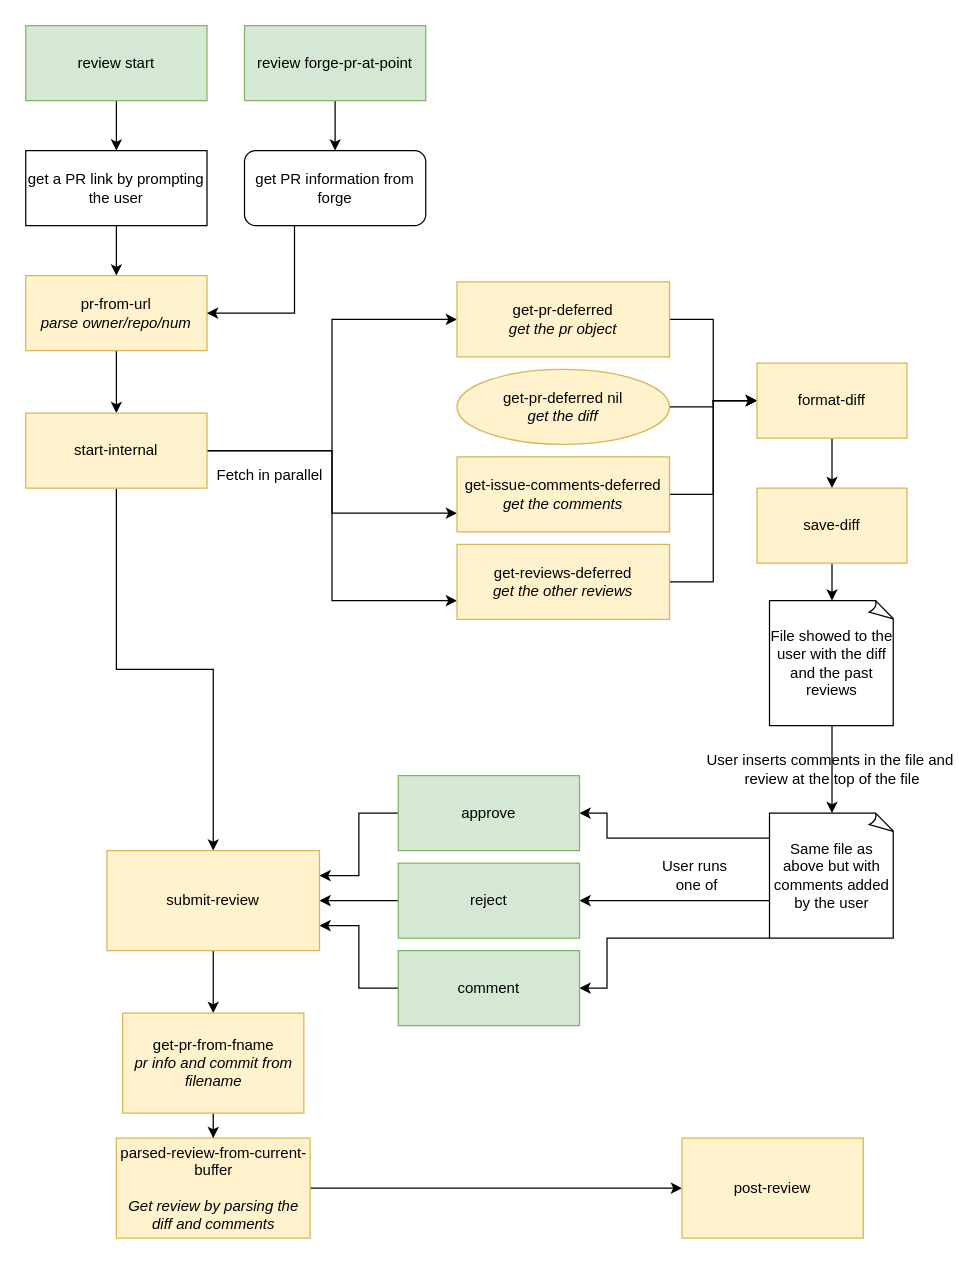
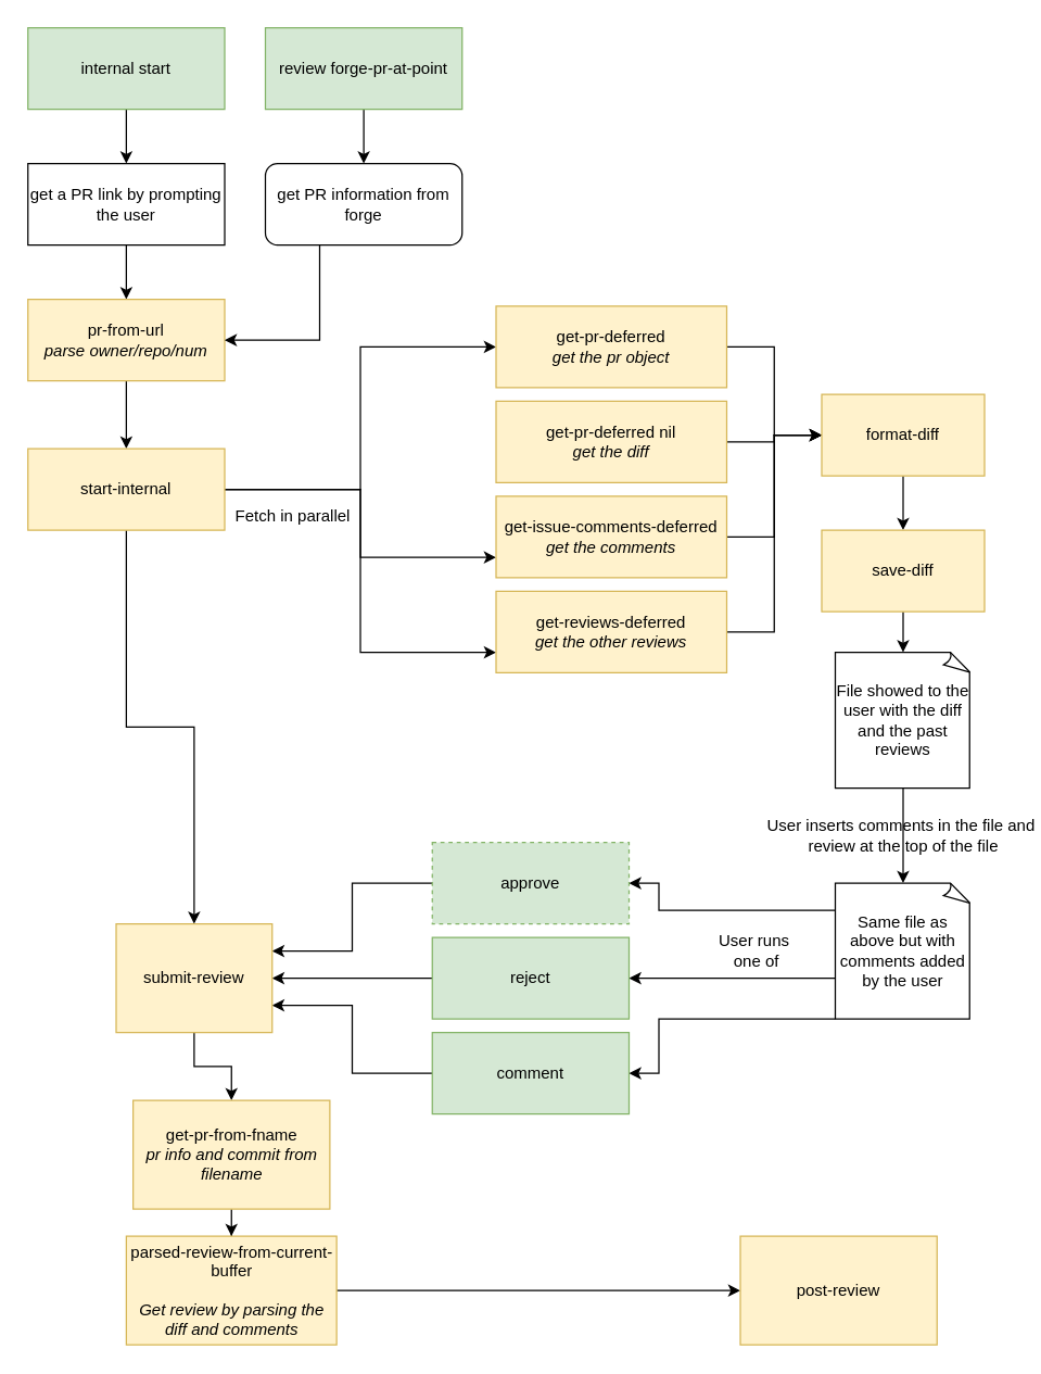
  <mxCell id="0" />
  <mxCell id="1" parent="0" />
  <mxCell id="2" style="edgeStyle=orthogonalEdgeStyle;rounded=0;orthogonalLoop=1;jettySize=auto;html=1;startArrow=none;startFill=0;fontSize=12;" parent="1" source="3" target="5" edge="1"><mxGeometry relative="1" as="geometry" /></mxCell>
- <mxCell id="3" value="&lt;span&gt;review start&lt;/span&gt;" style="rounded=0;whiteSpace=wrap;html=1;comic=0;fontSize=12;align=center;labelBackgroundColor=none;fillColor=#d5e8d4;strokeColor=#82b366;" parent="1" vertex="1"><mxGeometry x="20" y="20" width="145" height="60" as="geometry" /></mxCell>
+ <mxCell id="3" value="&lt;span&gt;internal start&lt;/span&gt;" style="rounded=0;whiteSpace=wrap;html=1;comic=0;fontSize=12;align=center;labelBackgroundColor=none;fillColor=#d5e8d4;strokeColor=#82b366;" parent="1" vertex="1"><mxGeometry x="20" y="20" width="145" height="60" as="geometry" /></mxCell>
  <mxCell id="4" style="edgeStyle=orthogonalEdgeStyle;rounded=0;orthogonalLoop=1;jettySize=auto;html=1;startArrow=none;startFill=0;fontSize=12;" parent="1" source="5" target="7" edge="1"><mxGeometry relative="1" as="geometry" /></mxCell>
  <mxCell id="5" value="get a PR link by prompting the user" style="rounded=0;whiteSpace=wrap;html=1;comic=0;fontSize=12;align=center;" parent="1" vertex="1"><mxGeometry x="20" y="120" width="145" height="60" as="geometry" /></mxCell>
  <mxCell id="6" style="edgeStyle=orthogonalEdgeStyle;rounded=0;orthogonalLoop=1;jettySize=auto;html=1;entryX=0.5;entryY=0;entryDx=0;entryDy=0;startArrow=none;startFill=0;fontSize=12;labelBackgroundColor=none;" parent="1" source="7" target="12" edge="1"><mxGeometry relative="1" as="geometry" /></mxCell>
  <mxCell id="7" value="&lt;span style=&quot;&quot;&gt;pr-from-url&lt;/span&gt;&lt;br&gt;&lt;i&gt;parse owner/repo/num&lt;/i&gt;" style="rounded=0;whiteSpace=wrap;html=1;comic=0;fontSize=12;align=center;labelBackgroundColor=none;fillColor=#fff2cc;strokeColor=#d6b656;" parent="1" vertex="1"><mxGeometry x="20" y="220" width="145" height="60" as="geometry" /></mxCell>
  <mxCell id="8" style="edgeStyle=orthogonalEdgeStyle;rounded=0;orthogonalLoop=1;jettySize=auto;html=1;entryX=0;entryY=0.5;entryDx=0;entryDy=0;startArrow=none;startFill=0;fontSize=12;labelBackgroundColor=none;" parent="1" source="12" target="14" edge="1"><mxGeometry relative="1" as="geometry" /></mxCell>
  <mxCell id="9" style="edgeStyle=orthogonalEdgeStyle;rounded=0;orthogonalLoop=1;jettySize=auto;html=1;startArrow=none;startFill=0;fontSize=12;labelBackgroundColor=none;" parent="1" source="12" target="38" edge="1"><mxGeometry relative="1" as="geometry" /></mxCell>
  <mxCell id="10" style="edgeStyle=orthogonalEdgeStyle;rounded=0;orthogonalLoop=1;jettySize=auto;html=1;entryX=0;entryY=0.75;entryDx=0;entryDy=0;startArrow=none;startFill=0;fontSize=12;labelBackgroundColor=none;" parent="1" source="12" target="18" edge="1"><mxGeometry relative="1" as="geometry" /></mxCell>
  <mxCell id="11" value="Fetch in parallel" style="edgeStyle=orthogonalEdgeStyle;rounded=0;orthogonalLoop=1;jettySize=auto;html=1;entryX=0;entryY=0.75;entryDx=0;entryDy=0;startArrow=none;startFill=0;fontSize=12;labelBackgroundColor=none;" parent="1" source="12" target="20" edge="1"><mxGeometry x="-0.688" y="-20" relative="1" as="geometry"><mxPoint as="offset" /></mxGeometry></mxCell>
  <mxCell id="12" value="&lt;span style=&quot;&quot;&gt;start-internal&lt;/span&gt;" style="rounded=0;whiteSpace=wrap;html=1;comic=0;fontSize=12;align=center;labelBackgroundColor=none;fillColor=#fff2cc;strokeColor=#d6b656;" parent="1" vertex="1"><mxGeometry x="20" y="330" width="145" height="60" as="geometry" /></mxCell>
  <mxCell id="13" style="edgeStyle=orthogonalEdgeStyle;rounded=0;orthogonalLoop=1;jettySize=auto;html=1;entryX=0;entryY=0.5;entryDx=0;entryDy=0;startArrow=none;startFill=0;fontSize=12;labelBackgroundColor=none;" parent="1" source="14" target="22" edge="1"><mxGeometry relative="1" as="geometry" /></mxCell>
  <mxCell id="14" value="&lt;span style=&quot;&quot;&gt;get-pr-deferred&lt;/span&gt;&lt;br&gt;&lt;i&gt;get the pr object&lt;/i&gt;" style="rounded=0;whiteSpace=wrap;html=1;comic=0;fontSize=12;align=center;labelBackgroundColor=none;fillColor=#fff2cc;strokeColor=#d6b656;" parent="1" vertex="1"><mxGeometry x="365" y="225" width="170" height="60" as="geometry" /></mxCell>
  <mxCell id="15" style="edgeStyle=orthogonalEdgeStyle;rounded=0;orthogonalLoop=1;jettySize=auto;html=1;entryX=0;entryY=0.5;entryDx=0;entryDy=0;startArrow=none;startFill=0;fontSize=12;labelBackgroundColor=none;" parent="1" source="16" target="22" edge="1"><mxGeometry relative="1" as="geometry" /></mxCell>
- <mxCell id="16" value="&lt;span style=&quot;&quot;&gt;get-pr-deferred nil&lt;/span&gt;&lt;br&gt;&lt;i&gt;get the diff&lt;/i&gt;" style="ellipse;whiteSpace=wrap;html=1;comic=0;fontSize=12;align=center;labelBackgroundColor=none;fillColor=#fff2cc;strokeColor=#d6b656;" parent="1" vertex="1"><mxGeometry x="365" y="295" width="170" height="60" as="geometry" /></mxCell>
+ <mxCell id="16" value="&lt;span style=&quot;&quot;&gt;get-pr-deferred nil&lt;/span&gt;&lt;br&gt;&lt;i&gt;get the diff&lt;/i&gt;" style="rounded=0;whiteSpace=wrap;html=1;comic=0;fontSize=12;align=center;labelBackgroundColor=none;fillColor=#fff2cc;strokeColor=#d6b656;" parent="1" vertex="1"><mxGeometry x="365" y="295" width="170" height="60" as="geometry" /></mxCell>
  <mxCell id="17" style="edgeStyle=orthogonalEdgeStyle;rounded=0;orthogonalLoop=1;jettySize=auto;html=1;entryX=0;entryY=0.5;entryDx=0;entryDy=0;startArrow=none;startFill=0;fontSize=12;labelBackgroundColor=none;" parent="1" source="18" target="22" edge="1"><mxGeometry relative="1" as="geometry" /></mxCell>
  <mxCell id="18" value="&lt;span style=&quot;&quot;&gt;get-issue-comments-deferred&lt;/span&gt;&lt;br&gt;&lt;i&gt;get the comments&lt;/i&gt;" style="rounded=0;whiteSpace=wrap;html=1;comic=0;fontSize=12;align=center;labelBackgroundColor=none;fillColor=#fff2cc;strokeColor=#d6b656;" parent="1" vertex="1"><mxGeometry x="365" y="365" width="170" height="60" as="geometry" /></mxCell>
  <mxCell id="19" style="edgeStyle=orthogonalEdgeStyle;rounded=0;orthogonalLoop=1;jettySize=auto;html=1;entryX=0;entryY=0.5;entryDx=0;entryDy=0;startArrow=none;startFill=0;fontSize=12;labelBackgroundColor=none;" parent="1" source="20" target="22" edge="1"><mxGeometry relative="1" as="geometry" /></mxCell>
  <mxCell id="20" value="&lt;span style=&quot;&quot;&gt;get-reviews-deferred&lt;/span&gt;&lt;br&gt;&lt;i&gt;get the other reviews&lt;/i&gt;" style="rounded=0;whiteSpace=wrap;html=1;comic=0;fontSize=12;align=center;labelBackgroundColor=none;fillColor=#fff2cc;strokeColor=#d6b656;" parent="1" vertex="1"><mxGeometry x="365" y="435" width="170" height="60" as="geometry" /></mxCell>
  <mxCell id="21" style="edgeStyle=orthogonalEdgeStyle;rounded=0;orthogonalLoop=1;jettySize=auto;html=1;entryX=0.5;entryY=0;entryDx=0;entryDy=0;labelBackgroundColor=none;startArrow=none;startFill=0;fontSize=12;" parent="1" source="22" target="24" edge="1"><mxGeometry relative="1" as="geometry" /></mxCell>
  <mxCell id="22" value="&lt;span style=&quot;&quot;&gt;format-diff&lt;/span&gt;" style="rounded=0;whiteSpace=wrap;html=1;comic=0;fontSize=12;align=center;labelBackgroundColor=none;fillColor=#fff2cc;strokeColor=#d6b656;" parent="1" vertex="1"><mxGeometry x="605" y="290" width="120" height="60" as="geometry" /></mxCell>
  <mxCell id="23" style="edgeStyle=orthogonalEdgeStyle;rounded=0;orthogonalLoop=1;jettySize=auto;html=1;startArrow=none;startFill=0;fontSize=12;entryX=0.5;entryY=0;entryDx=0;entryDy=0;entryPerimeter=0;labelBackgroundColor=none;" parent="1" source="24" target="26" edge="1"><mxGeometry relative="1" as="geometry"><mxPoint x="665" y="280" as="targetPoint" /></mxGeometry></mxCell>
  <mxCell id="24" value="&lt;span style=&quot;&quot;&gt;save-diff&lt;/span&gt;" style="rounded=0;whiteSpace=wrap;html=1;comic=0;fontSize=12;align=center;labelBackgroundColor=none;fillColor=#fff2cc;strokeColor=#d6b656;" parent="1" vertex="1"><mxGeometry x="605" y="390" width="120" height="60" as="geometry" /></mxCell>
  <mxCell id="25" value="User inserts comments in the file and&amp;nbsp;&lt;br&gt;review at the top of the file" style="edgeStyle=orthogonalEdgeStyle;rounded=0;orthogonalLoop=1;jettySize=auto;html=1;startArrow=none;startFill=0;fontSize=12;labelBackgroundColor=none;" parent="1" source="26" edge="1"><mxGeometry relative="1" as="geometry"><mxPoint x="665" y="650" as="targetPoint" /></mxGeometry></mxCell>
  <mxCell id="26" value="File showed to the user with the diff and the past reviews" style="whiteSpace=wrap;html=1;shape=mxgraph.basic.document;comic=0;fontSize=12;align=center;labelBackgroundColor=none;" parent="1" vertex="1"><mxGeometry x="615" y="480" width="100" height="100" as="geometry" /></mxCell>
  <mxCell id="27" style="edgeStyle=orthogonalEdgeStyle;rounded=0;orthogonalLoop=1;jettySize=auto;html=1;entryX=1;entryY=0.5;entryDx=0;entryDy=0;labelBackgroundColor=none;startArrow=none;startFill=0;fontSize=12;" parent="1" source="30" target="32" edge="1"><mxGeometry relative="1" as="geometry"><Array as="points"><mxPoint x="485" y="670" /><mxPoint x="485" y="650" /></Array></mxGeometry></mxCell>
  <mxCell id="28" style="edgeStyle=orthogonalEdgeStyle;rounded=0;orthogonalLoop=1;jettySize=auto;html=1;entryX=1;entryY=0.5;entryDx=0;entryDy=0;labelBackgroundColor=none;startArrow=none;startFill=0;fontSize=12;" parent="1" source="30" target="34" edge="1"><mxGeometry relative="1" as="geometry"><Array as="points"><mxPoint x="545" y="720" /><mxPoint x="545" y="720" /></Array></mxGeometry></mxCell>
  <mxCell id="29" value="User runs&lt;br&gt;&amp;nbsp;one of" style="edgeStyle=orthogonalEdgeStyle;rounded=0;orthogonalLoop=1;jettySize=auto;html=1;entryX=1;entryY=0.5;entryDx=0;entryDy=0;labelBackgroundColor=none;startArrow=none;startFill=0;fontSize=12;" parent="1" source="30" target="36" edge="1"><mxGeometry x="-0.375" y="-50" relative="1" as="geometry"><Array as="points"><mxPoint x="485" y="750" /><mxPoint x="485" y="790" /></Array><mxPoint as="offset" /></mxGeometry></mxCell>
  <mxCell id="30" value="Same file as above but with comments added by the user" style="whiteSpace=wrap;html=1;shape=mxgraph.basic.document;comic=0;fontSize=12;align=center;labelBackgroundColor=none;" parent="1" vertex="1"><mxGeometry x="615" y="650" width="100" height="100" as="geometry" /></mxCell>
  <mxCell id="31" style="edgeStyle=orthogonalEdgeStyle;rounded=0;orthogonalLoop=1;jettySize=auto;html=1;entryX=1;entryY=0.25;entryDx=0;entryDy=0;labelBackgroundColor=none;startArrow=none;startFill=0;fontSize=12;" parent="1" source="32" target="38" edge="1"><mxGeometry relative="1" as="geometry" /></mxCell>
- <mxCell id="32" value="&lt;span style=&quot;&quot;&gt;approve&lt;/span&gt;" style="rounded=0;whiteSpace=wrap;html=1;comic=0;fontSize=12;align=center;labelBackgroundColor=none;fillColor=#d5e8d4;strokeColor=#82b366;" parent="1" vertex="1"><mxGeometry x="318" y="620" width="145" height="60" as="geometry" /></mxCell>
+ <mxCell id="32" value="&lt;span style=&quot;&quot;&gt;approve&lt;/span&gt;" style="rounded=0;whiteSpace=wrap;html=1;comic=0;fontSize=12;align=center;labelBackgroundColor=none;fillColor=#d5e8d4;strokeColor=#82b366;dashed=1;" parent="1" vertex="1"><mxGeometry x="318" y="620" width="145" height="60" as="geometry" /></mxCell>
  <mxCell id="33" style="edgeStyle=orthogonalEdgeStyle;rounded=0;orthogonalLoop=1;jettySize=auto;html=1;entryX=1;entryY=0.5;entryDx=0;entryDy=0;labelBackgroundColor=none;startArrow=none;startFill=0;fontSize=12;" parent="1" source="34" target="38" edge="1"><mxGeometry relative="1" as="geometry" /></mxCell>
  <mxCell id="34" value="reject" style="rounded=0;whiteSpace=wrap;html=1;comic=0;fontSize=12;align=center;fillColor=#d5e8d4;strokeColor=#82b366;labelBackgroundColor=none;" parent="1" vertex="1"><mxGeometry x="318" y="690" width="145" height="60" as="geometry" /></mxCell>
  <mxCell id="35" style="edgeStyle=orthogonalEdgeStyle;rounded=0;orthogonalLoop=1;jettySize=auto;html=1;entryX=1;entryY=0.75;entryDx=0;entryDy=0;labelBackgroundColor=none;startArrow=none;startFill=0;fontSize=12;" parent="1" source="36" target="38" edge="1"><mxGeometry relative="1" as="geometry" /></mxCell>
  <mxCell id="36" value="comment" style="rounded=0;whiteSpace=wrap;html=1;comic=0;fontSize=12;align=center;labelBackgroundColor=none;fillColor=#d5e8d4;strokeColor=#82b366;" parent="1" vertex="1"><mxGeometry x="318" y="760" width="145" height="60" as="geometry" /></mxCell>
  <mxCell id="37" style="edgeStyle=orthogonalEdgeStyle;rounded=0;orthogonalLoop=1;jettySize=auto;html=1;labelBackgroundColor=none;startArrow=none;startFill=0;fontSize=12;" parent="1" source="38" target="40" edge="1"><mxGeometry relative="1" as="geometry" /></mxCell>
- <mxCell id="38" value="submit-review" style="rounded=0;whiteSpace=wrap;html=1;comic=0;fontSize=12;align=center;labelBackgroundColor=none;fillColor=#fff2cc;strokeColor=#d6b656;" parent="1" vertex="1"><mxGeometry x="85" y="680" width="170" height="80" as="geometry" /></mxCell>
+ <mxCell id="38" value="submit-review" style="rounded=0;whiteSpace=wrap;html=1;comic=0;fontSize=12;align=center;labelBackgroundColor=none;fillColor=#fff2cc;strokeColor=#d6b656;" parent="1" vertex="1"><mxGeometry x="85" y="680" width="115" height="80" as="geometry" /></mxCell>
  <mxCell id="39" style="edgeStyle=orthogonalEdgeStyle;rounded=0;orthogonalLoop=1;jettySize=auto;html=1;labelBackgroundColor=none;startArrow=none;startFill=0;fontSize=12;" parent="1" source="40" target="42" edge="1"><mxGeometry relative="1" as="geometry" /></mxCell>
  <mxCell id="40" value="&lt;span&gt;get-pr-from-fname&lt;br&gt;&lt;i&gt;pr info and commit from filename&lt;/i&gt;&lt;br&gt;&lt;/span&gt;" style="rounded=0;whiteSpace=wrap;html=1;comic=0;fontSize=12;align=center;labelBackgroundColor=none;fillColor=#fff2cc;strokeColor=#d6b656;" parent="1" vertex="1"><mxGeometry x="97.5" y="810" width="145" height="80" as="geometry" /></mxCell>
  <mxCell id="41" style="edgeStyle=orthogonalEdgeStyle;rounded=0;orthogonalLoop=1;jettySize=auto;html=1;labelBackgroundColor=none;startArrow=none;startFill=0;fontSize=12;entryX=0;entryY=0.5;entryDx=0;entryDy=0;" parent="1" source="42" edge="1" target="43"><mxGeometry relative="1" as="geometry"><mxPoint x="355" y="950" as="targetPoint" /></mxGeometry></mxCell>
  <mxCell id="42" value="&lt;span&gt;parsed-review-from-current-buffer&lt;br&gt;&lt;br&gt;&lt;i&gt;Get review by parsing the diff and comments&lt;/i&gt;&lt;br&gt;&lt;/span&gt;" style="rounded=0;whiteSpace=wrap;html=1;comic=0;fontSize=12;align=center;labelBackgroundColor=none;fillColor=#fff2cc;strokeColor=#d6b656;" parent="1" vertex="1"><mxGeometry x="92.5" y="910" width="155" height="80" as="geometry" /></mxCell>
  <mxCell id="43" value="&lt;span&gt;post-review&lt;br&gt;&lt;/span&gt;" style="rounded=0;whiteSpace=wrap;html=1;comic=0;fontSize=12;align=center;labelBackgroundColor=none;fillColor=#fff2cc;strokeColor=#d6b656;" parent="1" vertex="1"><mxGeometry x="545" y="910" width="145" height="80" as="geometry" /></mxCell>
  <mxCell id="44" style="edgeStyle=orthogonalEdgeStyle;rounded=0;orthogonalLoop=1;jettySize=auto;html=1;labelBackgroundColor=none;startArrow=none;startFill=0;fontSize=12;" parent="1" source="45" target="47" edge="1"><mxGeometry relative="1" as="geometry" /></mxCell>
  <mxCell id="45" value="&lt;span&gt;review forge-pr-at-point&lt;/span&gt;" style="rounded=0;whiteSpace=wrap;html=1;comic=0;fontSize=12;align=center;labelBackgroundColor=none;fillColor=#d5e8d4;strokeColor=#82b366;" parent="1" vertex="1"><mxGeometry x="195" y="20" width="145" height="60" as="geometry" /></mxCell>
  <mxCell id="46" style="edgeStyle=orthogonalEdgeStyle;rounded=0;orthogonalLoop=1;jettySize=auto;html=1;entryX=1;entryY=0.5;entryDx=0;entryDy=0;labelBackgroundColor=none;startArrow=none;startFill=0;fontSize=12;" parent="1" source="47" target="7" edge="1"><mxGeometry relative="1" as="geometry"><Array as="points"><mxPoint x="235" y="250" /></Array></mxGeometry></mxCell>
  <mxCell id="47" value="get PR information from forge" style="whiteSpace=wrap;html=1;comic=0;fontSize=12;align=center;rounded=1;" parent="1" vertex="1"><mxGeometry x="195" y="120" width="145" height="60" as="geometry" /></mxCell>
